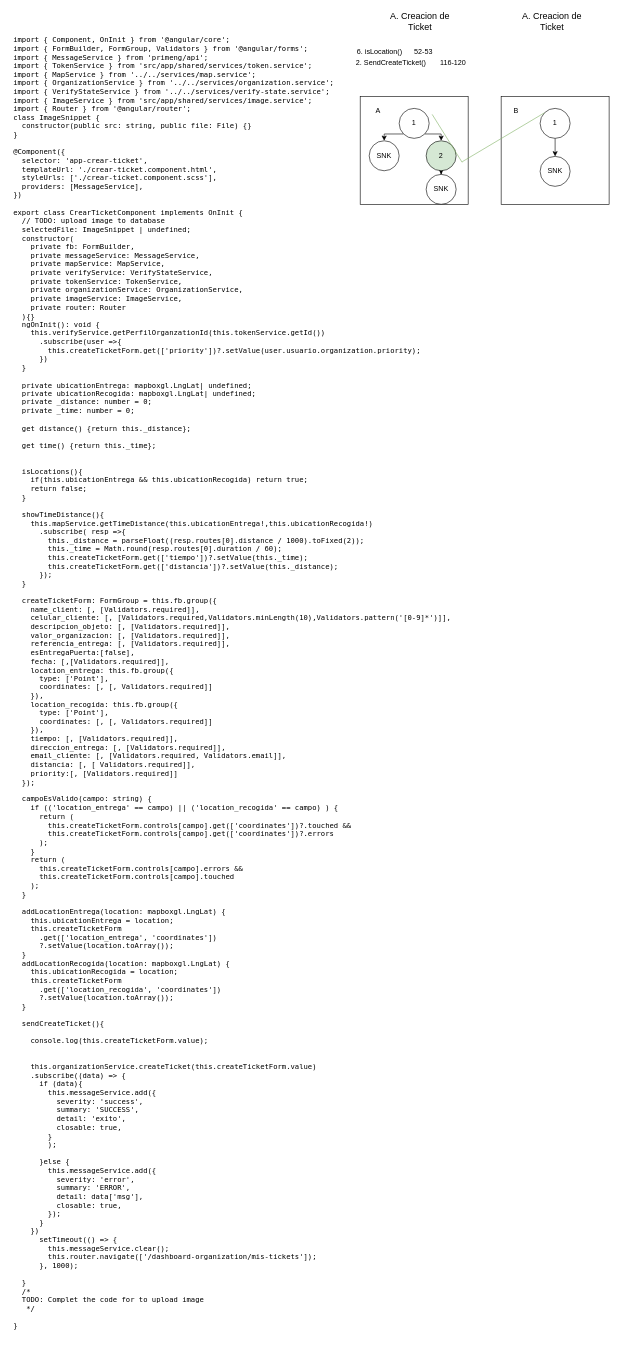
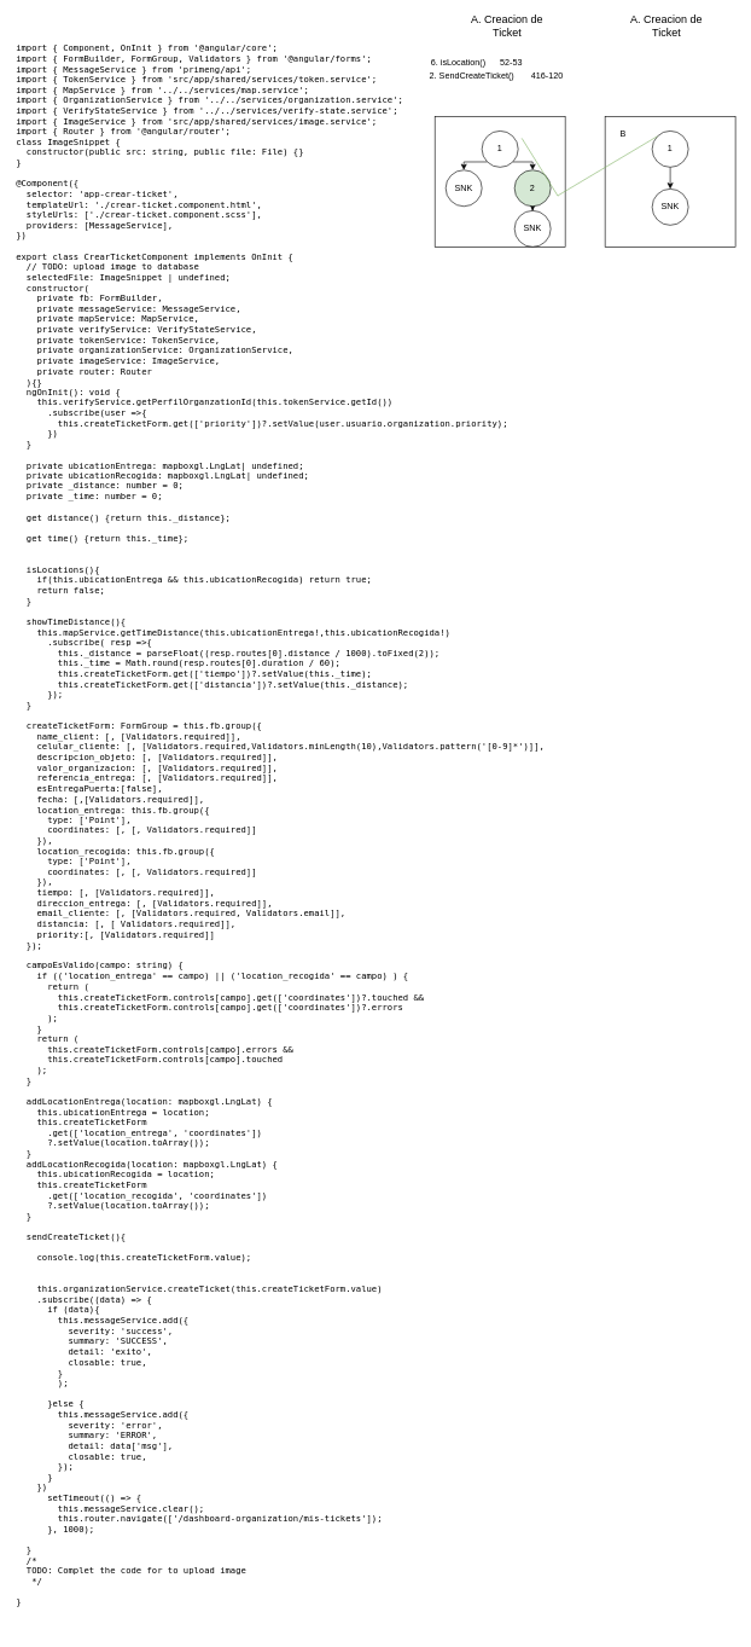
  <mxCell id="0" />
  <mxCell id="1" parent="0" />
  <mxCell id="2" value="&lt;font style=&quot;font-size: 15px;&quot;&gt;A. Creacion de Ticket&lt;/font&gt;" style="text;html=1;strokeColor=none;fillColor=none;align=center;verticalAlign=middle;whiteSpace=wrap;rounded=0;" vertex="1" parent="1"><mxGeometry x="630" y="20" width="140" height="30" as="geometry" /></mxCell>
  <mxCell id="3" value="&lt;pre style=&quot;font-style: normal; font-variant-ligatures: normal; font-variant-caps: normal; font-weight: 400; letter-spacing: normal; orphans: 2; text-align: start; text-indent: 0px; text-transform: none; widows: 2; word-spacing: 0px; -webkit-text-stroke-width: 0px; text-decoration-thickness: initial; text-decoration-style: initial; text-decoration-color: initial; overflow-wrap: break-word;&quot;&gt;import { Component, OnInit } from '@angular/core';&lt;br&gt;import { FormBuilder, FormGroup, Validators } from '@angular/forms';&lt;br&gt;import { MessageService } from 'primeng/api';&lt;br&gt;import { TokenService } from 'src/app/shared/services/token.service';&lt;br&gt;import { MapService } from '../../services/map.service';&lt;br&gt;import { OrganizationService } from '../../services/organization.service';&lt;br&gt;import { VerifyStateService } from '../../services/verify-state.service';&lt;br&gt;import { ImageService } from 'src/app/shared/services/image.service';&lt;br&gt;import { Router } from '@angular/router';&lt;br&gt;class ImageSnippet {&lt;br&gt;  constructor(public src: string, public file: File) {}&lt;br&gt;}&lt;br&gt;&lt;br&gt;@Component({&lt;br&gt;  selector: 'app-crear-ticket',&lt;br&gt;  templateUrl: './crear-ticket.component.html',&lt;br&gt;  styleUrls: ['./crear-ticket.component.scss'],&lt;br&gt;  providers: [MessageService],&lt;br&gt;})&lt;br&gt;&lt;br&gt;export class CrearTicketComponent implements OnInit {&lt;br&gt;  // TODO: upload image to database&lt;br&gt;  selectedFile: ImageSnippet | undefined;&lt;br&gt;  constructor(&lt;br&gt;    private fb: FormBuilder,&lt;br&gt;    private messageService: MessageService,&lt;br&gt;    private mapService: MapService,&lt;br&gt;    private verifyService: VerifyStateService,&lt;br&gt;    private tokenService: TokenService,&lt;br&gt;    private organizationService: OrganizationService,&lt;br&gt;    private imageService: ImageService,&lt;br&gt;    private router: Router&lt;br&gt;  ){}&lt;br&gt;  ngOnInit(): void {&lt;br&gt;    this.verifyService.getPerfilOrganzationId(this.tokenService.getId())&lt;br&gt;      .subscribe(user =&amp;gt;{&lt;br&gt;        this.createTicketForm.get(['priority'])?.setValue(user.usuario.organization.priority);&lt;br&gt;      })&lt;br&gt;  }&lt;br&gt;&lt;br&gt;  private ubicationEntrega: mapboxgl.LngLat| undefined;&lt;br&gt;  private ubicationRecogida: mapboxgl.LngLat| undefined;&lt;br&gt;  private _distance: number = 0;&lt;br&gt;  private _time: number = 0;&lt;br&gt;&lt;br&gt;  get distance() {return this._distance};&lt;br&gt;&lt;br&gt;  get time() {return this._time};&lt;br&gt;&lt;br&gt;&lt;br&gt;  isLocations(){&lt;br&gt;    if(this.ubicationEntrega &amp;amp;&amp;amp; this.ubicationRecogida) return true;&lt;br&gt;    return false;&lt;br&gt;  }&lt;br&gt;&lt;br&gt;  showTimeDistance(){&lt;br&gt;    this.mapService.getTimeDistance(this.ubicationEntrega!,this.ubicationRecogida!)&lt;br&gt;      .subscribe( resp =&amp;gt;{&lt;br&gt;        this._distance = parseFloat((resp.routes[0].distance / 1000).toFixed(2));&lt;br&gt;        this._time = Math.round(resp.routes[0].duration / 60);&lt;br&gt;        this.createTicketForm.get(['tiempo'])?.setValue(this._time);&lt;br&gt;        this.createTicketForm.get(['distancia'])?.setValue(this._distance);&lt;br&gt;      });&lt;br&gt;  }&lt;br&gt;&lt;br&gt;  createTicketForm: FormGroup = this.fb.group({&lt;br&gt;    name_client: [, [Validators.required]],&lt;br&gt;    celular_cliente: [, [Validators.required,Validators.minLength(10),Validators.pattern('[0-9]*')]],&lt;br&gt;    descripcion_objeto: [, [Validators.required]],&lt;br&gt;    valor_organizacion: [, [Validators.required]],&lt;br&gt;    referencia_entrega: [, [Validators.required]],&lt;br&gt;    esEntregaPuerta:[false],&lt;br&gt;    fecha: [,[Validators.required]],&lt;br&gt;    location_entrega: this.fb.group({&lt;br&gt;      type: ['Point'],&lt;br&gt;      coordinates: [, [, Validators.required]]&lt;br&gt;    }),&lt;br&gt;    location_recogida: this.fb.group({&lt;br&gt;      type: ['Point'],&lt;br&gt;      coordinates: [, [, Validators.required]]&lt;br&gt;    }),&lt;br&gt;    tiempo: [, [Validators.required]],&lt;br&gt;    direccion_entrega: [, [Validators.required]],&lt;br&gt;    email_cliente: [, [Validators.required, Validators.email]],&lt;br&gt;    distancia: [, [ Validators.required]],&lt;br&gt;    priority:[, [Validators.required]]&lt;br&gt;  });&lt;br&gt;&lt;br&gt;  campoEsValido(campo: string) {&lt;br&gt;    if (('location_entrega' == campo) || ('location_recogida' == campo) ) {&lt;br&gt;      return (&lt;br&gt;        this.createTicketForm.controls[campo].get(['coordinates'])?.touched &amp;amp;&amp;amp;&lt;br&gt;        this.createTicketForm.controls[campo].get(['coordinates'])?.errors&lt;br&gt;      );&lt;br&gt;    }&lt;br&gt;    return (&lt;br&gt;      this.createTicketForm.controls[campo].errors &amp;amp;&amp;amp;&lt;br&gt;      this.createTicketForm.controls[campo].touched&lt;br&gt;    );&lt;br&gt;  }&lt;br&gt;&lt;br&gt;  addLocationEntrega(location: mapboxgl.LngLat) {&lt;br&gt;    this.ubicationEntrega = location;&lt;br&gt;    this.createTicketForm&lt;br&gt;      .get(['location_entrega', 'coordinates'])&lt;br&gt;      ?.setValue(location.toArray());&lt;br&gt;  }&lt;br&gt;  addLocationRecogida(location: mapboxgl.LngLat) {&lt;br&gt;    this.ubicationRecogida = location;&lt;br&gt;    this.createTicketForm&lt;br&gt;      .get(['location_recogida', 'coordinates'])&lt;br&gt;      ?.setValue(location.toArray());&lt;br&gt;  }&lt;br&gt;&lt;br&gt;  sendCreateTicket(){&lt;br&gt;&lt;br&gt;    console.log(this.createTicketForm.value);&lt;br&gt;&lt;br&gt;&lt;br&gt;    this.organizationService.createTicket(this.createTicketForm.value)&lt;br&gt;    .subscribe((data) =&amp;gt; {&lt;br&gt;      if (data){&lt;br&gt;        this.messageService.add({&lt;br&gt;          severity: 'success',&lt;br&gt;          summary: 'SUCCESS',&lt;br&gt;          detail: 'exito',&lt;br&gt;          closable: true,&lt;br&gt;        }&lt;br&gt;        );&lt;br&gt;        &lt;br&gt;      }else {&lt;br&gt;        this.messageService.add({&lt;br&gt;          severity: 'error',&lt;br&gt;          summary: 'ERROR',&lt;br&gt;          detail: data['msg'],&lt;br&gt;          closable: true,&lt;br&gt;        });&lt;br&gt;      }&lt;br&gt;    })&lt;br&gt;      setTimeout(() =&amp;gt; {&lt;br&gt;        this.messageService.clear();&lt;br&gt;        this.router.navigate(['/dashboard-organization/mis-tickets']);&lt;br&gt;      }, 1000);&lt;br&gt;      &lt;br&gt;  }&lt;br&gt;  /*&lt;br&gt;  TODO: Complet the code for to upload image&lt;br&gt;   */&lt;br&gt;&lt;br&gt;}&lt;/pre&gt;" style="text;whiteSpace=wrap;html=1;" vertex="1" parent="1"><mxGeometry x="20" y="40" width="560" height="2210" as="geometry" /></mxCell>
- <mxCell id="4" value="2. SendCreateTicket()&amp;nbsp; &amp;nbsp; &amp;nbsp; &amp;nbsp;116-120" style="text;html=1;strokeColor=none;fillColor=none;align=center;verticalAlign=middle;whiteSpace=wrap;rounded=0;" vertex="1" parent="1"><mxGeometry x="590" y="90" width="190" height="30" as="geometry" /></mxCell>
+ <mxCell id="4" value="2. SendCreateTicket()&amp;nbsp; &amp;nbsp; &amp;nbsp; &amp;nbsp;416-120" style="text;html=1;strokeColor=none;fillColor=none;align=center;verticalAlign=middle;whiteSpace=wrap;rounded=0;" vertex="1" parent="1"><mxGeometry x="590" y="90" width="190" height="30" as="geometry" /></mxCell>
  <mxCell id="5" value="6. isLocation()&amp;nbsp; &amp;nbsp; &amp;nbsp; 52-53" style="text;html=1;strokeColor=none;fillColor=none;align=center;verticalAlign=middle;whiteSpace=wrap;rounded=0;" vertex="1" parent="1"><mxGeometry x="580" y="70" width="156" height="30" as="geometry" /></mxCell>
  <mxCell id="6" value="&lt;font style=&quot;font-size: 15px;&quot;&gt;A. Creacion de Ticket&lt;/font&gt;" style="text;html=1;strokeColor=none;fillColor=none;align=center;verticalAlign=middle;whiteSpace=wrap;rounded=0;" vertex="1" parent="1"><mxGeometry x="850" y="20" width="140" height="30" as="geometry" /></mxCell>
  <mxCell id="7" value="" style="whiteSpace=wrap;html=1;aspect=fixed;" vertex="1" parent="1"><mxGeometry x="600" y="160" width="180" height="180" as="geometry" /></mxCell>
  <mxCell id="8" value="" style="whiteSpace=wrap;html=1;aspect=fixed;" vertex="1" parent="1"><mxGeometry x="835" y="160" width="180" height="180" as="geometry" /></mxCell>
- <mxCell id="9" value="A" style="text;html=1;strokeColor=none;fillColor=none;align=center;verticalAlign=middle;whiteSpace=wrap;rounded=0;" vertex="1" parent="1"><mxGeometry x="600" y="170" width="60" height="30" as="geometry" /></mxCell>
  <mxCell id="10" value="B" style="text;html=1;strokeColor=none;fillColor=none;align=center;verticalAlign=middle;whiteSpace=wrap;rounded=0;" vertex="1" parent="1"><mxGeometry x="830" y="170" width="60" height="30" as="geometry" /></mxCell>
  <mxCell id="11" style="edgeStyle=orthogonalEdgeStyle;rounded=0;orthogonalLoop=1;jettySize=auto;html=1;exitX=0.5;exitY=1;exitDx=0;exitDy=0;entryX=0.5;entryY=0;entryDx=0;entryDy=0;" edge="1" parent="1" source="12" target="13"><mxGeometry relative="1" as="geometry" /></mxCell>
  <mxCell id="12" value="1" style="ellipse;whiteSpace=wrap;html=1;aspect=fixed;" vertex="1" parent="1"><mxGeometry x="900" y="180" width="50" height="50" as="geometry" /></mxCell>
  <mxCell id="13" value="SNK" style="ellipse;whiteSpace=wrap;html=1;aspect=fixed;" vertex="1" parent="1"><mxGeometry x="900" y="260" width="50" height="50" as="geometry" /></mxCell>
  <mxCell id="14" style="edgeStyle=orthogonalEdgeStyle;rounded=0;orthogonalLoop=1;jettySize=auto;html=1;exitX=1;exitY=1;exitDx=0;exitDy=0;entryX=0.5;entryY=0;entryDx=0;entryDy=0;" edge="1" parent="1" source="16" target="18"><mxGeometry relative="1" as="geometry" /></mxCell>
  <mxCell id="15" style="edgeStyle=orthogonalEdgeStyle;rounded=0;orthogonalLoop=1;jettySize=auto;html=1;exitX=0;exitY=1;exitDx=0;exitDy=0;entryX=0.5;entryY=0;entryDx=0;entryDy=0;" edge="1" parent="1" source="16" target="19"><mxGeometry relative="1" as="geometry" /></mxCell>
  <mxCell id="16" value="1" style="ellipse;whiteSpace=wrap;html=1;aspect=fixed;" vertex="1" parent="1"><mxGeometry x="665" y="180" width="50" height="50" as="geometry" /></mxCell>
  <mxCell id="17" style="edgeStyle=orthogonalEdgeStyle;rounded=0;orthogonalLoop=1;jettySize=auto;html=1;exitX=0.5;exitY=1;exitDx=0;exitDy=0;" edge="1" parent="1" source="18" target="20"><mxGeometry relative="1" as="geometry" /></mxCell>
  <mxCell id="18" value="2" style="ellipse;whiteSpace=wrap;html=1;aspect=fixed;fillColor=#d5e8d4;" vertex="1" parent="1"><mxGeometry x="710" y="234" width="50" height="50" as="geometry" /></mxCell>
  <mxCell id="19" value="SNK" style="ellipse;whiteSpace=wrap;html=1;aspect=fixed;" vertex="1" parent="1"><mxGeometry x="615" y="234" width="50" height="50" as="geometry" /></mxCell>
  <mxCell id="20" value="SNK" style="ellipse;whiteSpace=wrap;html=1;aspect=fixed;" vertex="1" parent="1"><mxGeometry x="710" y="290" width="50" height="50" as="geometry" /></mxCell>
  <mxCell id="21" value="" style="endArrow=none;html=1;rounded=0;fillColor=#d5e8d4;strokeColor=#82b366;" edge="1" parent="1"><mxGeometry width="50" height="50" relative="1" as="geometry"><mxPoint x="720" y="190" as="sourcePoint" /><mxPoint x="770" y="270" as="targetPoint" /></mxGeometry></mxCell>
  <mxCell id="22" value="" style="endArrow=none;html=1;rounded=0;entryX=1;entryY=0.5;entryDx=0;entryDy=0;exitX=0;exitY=0;exitDx=0;exitDy=0;fillColor=#d5e8d4;strokeColor=#82b366;" edge="1" parent="1" source="12"><mxGeometry width="50" height="50" relative="1" as="geometry"><mxPoint x="730" y="200" as="sourcePoint" /><mxPoint x="770" y="269" as="targetPoint" /></mxGeometry></mxCell>
